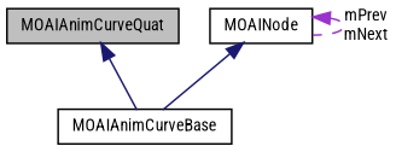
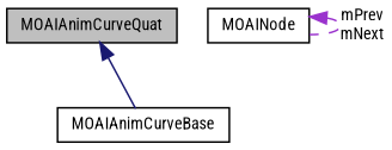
  digraph {
    fontname="Roboto Condensed"
    node [color=black fillcolor=white fontname="Roboto Condensed" fontsize=10 shape=record style=filled]
    edge [color=midnightblue dir=back fontname="Roboto Condensed" fontsize=10 labelfontname=FreeSans labelfontsize=10 style=solid]
    n1 [fillcolor=grey75 fontcolor=black height=0.2 label=MOAIAnimCurveQuat width=0.4]
    n2 [height=0.2 label=MOAIAnimCurveBase width=0.4]
    n3 [height=0.2 label=MOAINode width=0.4]
    n1 -> n2
-   n3 -> n2
    n3 -> n3 [color=darkorchid3 label="mPrev\nmNext" style=dashed]
  }
